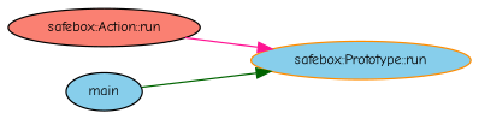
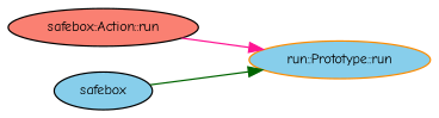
  digraph {
    fontname="Comic Neue"
    rankdir=RL
    node [color=black fillcolor=skyblue fontname="Comic Neue" fontsize=10 shape=ellipse style=filled]
    edge [dir=back fontname="Comic Neue" fontsize=10 labelfontname=Helvetica labelfontsize=10 style=solid]
-   n1 [color=darkorange fontcolor=black height=0.2 label="safebox::Prototype::run" width=0.4]
+   n1 [color=darkorange fontcolor=black height=0.2 label="run::Prototype::run" width=0.4]
    n2 [fillcolor=salmon height=0.2 label="safebox::Action::run" width=0.4]
-   n3 [height=0.2 label=main width=0.4]
+   n3 [height=0.2 label=safebox width=0.4]
    n1 -> n2 [color=deeppink]
    n1 -> n3 [color=darkgreen]
  }
